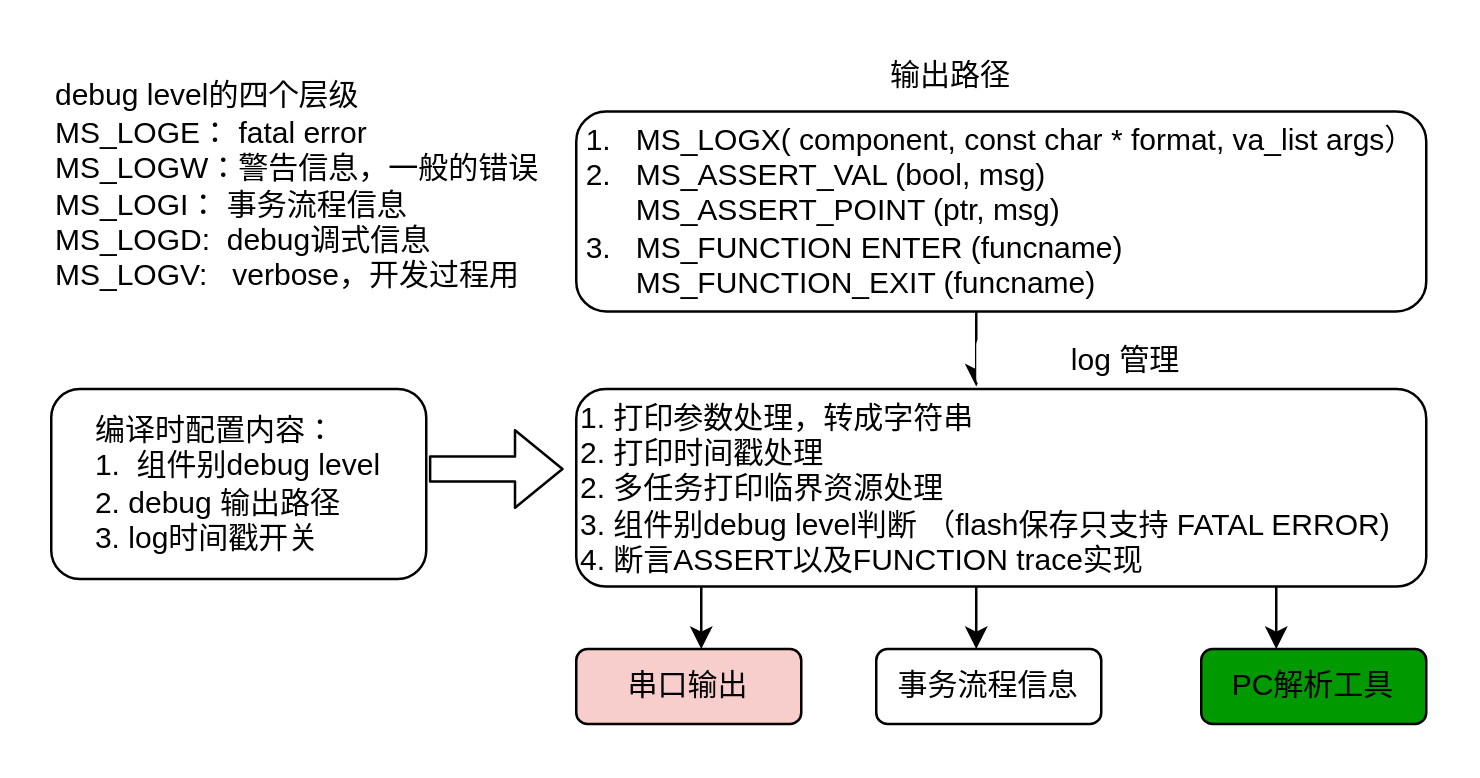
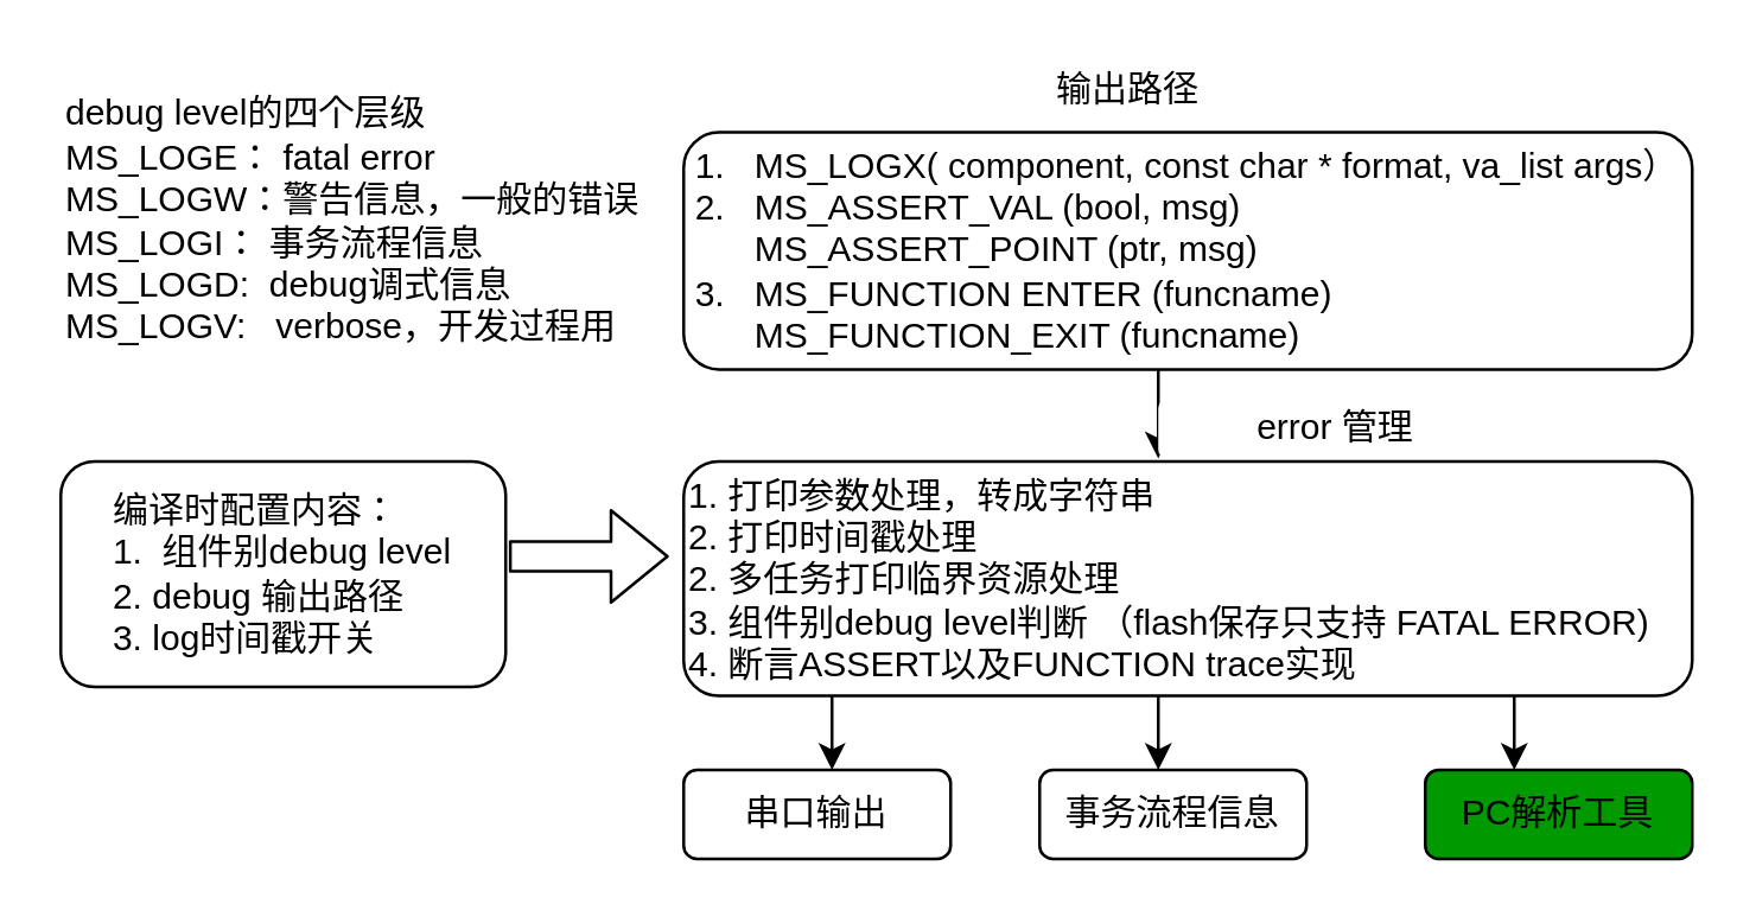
  <mxCell id="0" />
  <mxCell id="1" parent="0" />
  <mxCell id="2" value="&lt;span style=&quot;text-align: left&quot;&gt;1.&amp;nbsp; &amp;nbsp;MS_LOGX( component, const char * format, va_list args）&lt;/span&gt;&lt;br&gt;&lt;div style=&quot;text-align: left&quot;&gt;&lt;span&gt;2.&amp;nbsp; &amp;nbsp;&lt;/span&gt;&lt;span&gt;MS_ASSERT_VAL (bool, msg)&lt;/span&gt;&lt;/div&gt;&lt;div style=&quot;text-align: left&quot;&gt;&amp;nbsp; &amp;nbsp; &amp;nbsp; MS_ASSERT_POINT (ptr, msg)&lt;/div&gt;&lt;div style=&quot;text-align: left&quot;&gt;3.&amp;nbsp; &amp;nbsp;MS_FUNCTION ENTER (funcname)&lt;/div&gt;&lt;div style=&quot;text-align: left&quot;&gt;&amp;nbsp; &amp;nbsp; &amp;nbsp; MS_FUNCTION_EXIT (funcname)&lt;/div&gt;" style="rounded=1;whiteSpace=wrap;html=1;" parent="1" vertex="1"><mxGeometry x="230" y="44" width="340" height="80" as="geometry" /></mxCell>
  <mxCell id="3" value="&lt;span&gt;1. 打印参数处理，转成字符串&lt;/span&gt;&lt;br&gt;&lt;div&gt;&lt;span&gt;2. 打印时间戳处理&lt;/span&gt;&lt;/div&gt;&lt;div&gt;&lt;span&gt;2. 多任务打印临界资源处理&lt;/span&gt;&lt;/div&gt;&lt;div&gt;&lt;span&gt;3. 组件别debug level判断 （flash保存只支持 FATAL ERROR)&lt;/span&gt;&lt;/div&gt;&lt;div&gt;&lt;span&gt;4. 断言ASSERT以及FUNCTION trace实现&lt;/span&gt;&lt;/div&gt;" style="rounded=1;whiteSpace=wrap;html=1;align=left;" parent="1" vertex="1"><mxGeometry x="230" y="155" width="340" height="79" as="geometry" /></mxCell>
  <mxCell id="4" value="&lt;div style=&quot;text-align: left&quot;&gt;&lt;span&gt;编译时配置内容：&lt;/span&gt;&lt;br&gt;&lt;/div&gt;&lt;div style=&quot;text-align: left&quot;&gt;&lt;span&gt;1.&amp;nbsp; 组件别debug level&lt;/span&gt;&lt;/div&gt;&lt;div style=&quot;text-align: left&quot;&gt;&lt;span&gt;2. debug 输出路径&lt;/span&gt;&lt;/div&gt;&lt;div style=&quot;text-align: left&quot;&gt;&lt;span&gt;3. log时间戳开关&lt;/span&gt;&lt;/div&gt;" style="rounded=1;whiteSpace=wrap;html=1;" parent="1" vertex="1"><mxGeometry x="20" y="155" width="150" height="76" as="geometry" /></mxCell>
  <mxCell id="5" value="" style="endArrow=classic;html=1;" parent="1" edge="1"><mxGeometry width="50" height="50" relative="1" as="geometry"><mxPoint x="390" y="124" as="sourcePoint" /><mxPoint x="390" y="154" as="targetPoint" /></mxGeometry></mxCell>
  <mxCell id="6" value="" style="endArrow=classic;html=1;" parent="1" edge="1"><mxGeometry width="50" height="50" relative="1" as="geometry"><mxPoint x="280" y="234" as="sourcePoint" /><mxPoint x="280" y="259" as="targetPoint" /></mxGeometry></mxCell>
  <mxCell id="7" value="" style="endArrow=classic;html=1;" parent="1" edge="1"><mxGeometry width="50" height="50" relative="1" as="geometry"><mxPoint x="390" y="234" as="sourcePoint" /><mxPoint x="390" y="259" as="targetPoint" /></mxGeometry></mxCell>
  <mxCell id="8" value="" style="endArrow=classic;html=1;" parent="1" edge="1"><mxGeometry width="50" height="50" relative="1" as="geometry"><mxPoint x="510" y="234" as="sourcePoint" /><mxPoint x="510" y="259" as="targetPoint" /></mxGeometry></mxCell>
- <mxCell id="9" value="串口输出" style="rounded=1;whiteSpace=wrap;html=1;fillColor=#f8cecc;" parent="1" vertex="1"><mxGeometry x="230" y="259" width="90" height="30" as="geometry" /></mxCell>
+ <mxCell id="9" value="串口输出" style="rounded=1;whiteSpace=wrap;html=1;" parent="1" vertex="1"><mxGeometry x="230" y="259" width="90" height="30" as="geometry" /></mxCell>
  <mxCell id="10" value="事务流程信息" style="rounded=1;whiteSpace=wrap;html=1;" parent="1" vertex="1"><mxGeometry x="350" y="259" width="90" height="30" as="geometry" /></mxCell>
  <mxCell id="11" value="PC解析工具" style="rounded=1;whiteSpace=wrap;html=1;fillColor=#009900;" parent="1" vertex="1"><mxGeometry x="480" y="259" width="90" height="30" as="geometry" /></mxCell>
  <mxCell id="12" value="" style="shape=flexArrow;endArrow=classic;html=1;exitX=1.007;exitY=0.421;exitDx=0;exitDy=0;exitPerimeter=0;" parent="1" source="4" edge="1"><mxGeometry width="50" height="50" relative="1" as="geometry"><mxPoint x="170" y="205" as="sourcePoint" /><mxPoint x="225" y="187" as="targetPoint" /></mxGeometry></mxCell>
  <mxCell id="13" value="输出路径" style="rounded=1;whiteSpace=wrap;html=1;fillColor=#FFFFFF;strokeColor=none;" parent="1" vertex="1"><mxGeometry x="320" y="20" width="120" height="20" as="geometry" /></mxCell>
- <mxCell id="14" value="log 管理" style="rounded=1;whiteSpace=wrap;html=1;fillColor=#FFFFFF;strokeColor=none;" parent="1" vertex="1"><mxGeometry x="390" y="134" width="120" height="20" as="geometry" /></mxCell>
+ <mxCell id="14" value="error 管理" style="rounded=1;whiteSpace=wrap;html=1;fillColor=#FFFFFF;strokeColor=none;" parent="1" vertex="1"><mxGeometry x="390" y="134" width="120" height="20" as="geometry" /></mxCell>
  <mxCell id="15" value="debug level的四个层级&amp;nbsp;&lt;br&gt;MS_LOGE： fatal error&lt;br&gt;MS_LOGW：警告信息，一般的错误&lt;br&gt;MS_LOGI： 事务流程信息&lt;br&gt;MS_LOGD:&amp;nbsp; debug调式信息&lt;br&gt;MS_LOGV:&amp;nbsp; &amp;nbsp;verbose，开发过程用" style="rounded=1;whiteSpace=wrap;html=1;fillColor=#FFFFFF;align=left;strokeColor=none;" parent="1" vertex="1"><mxGeometry x="20" y="34" width="200" height="80" as="geometry" /></mxCell>
